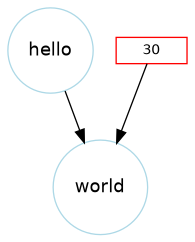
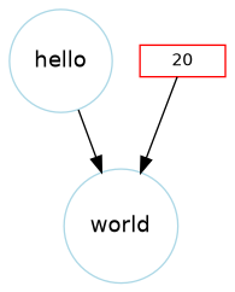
  digraph {
    rankdir=TD
    node [color=lightblue fontname=Helvetica shape=circle]
    n1 [label=hello]
    n2 [label=world]
-   n3 [color=red fontsize=11 height=.08 label=30 shape=record]
+   n3 [color=red fontsize=11 height=.08 label=20 shape=record]
    n1 -> n2
    n3 -> n2
  }
